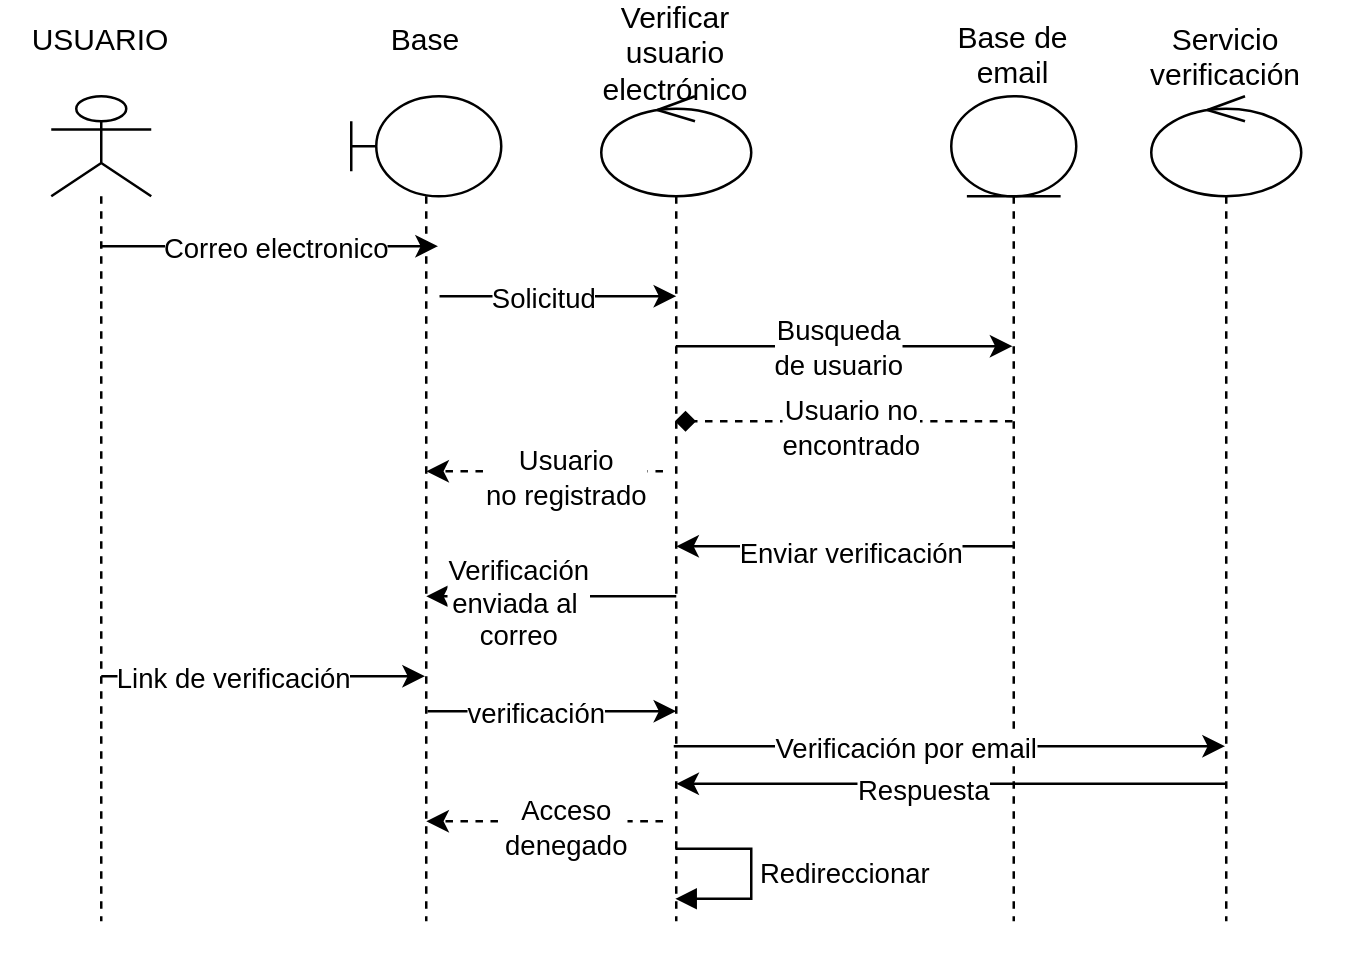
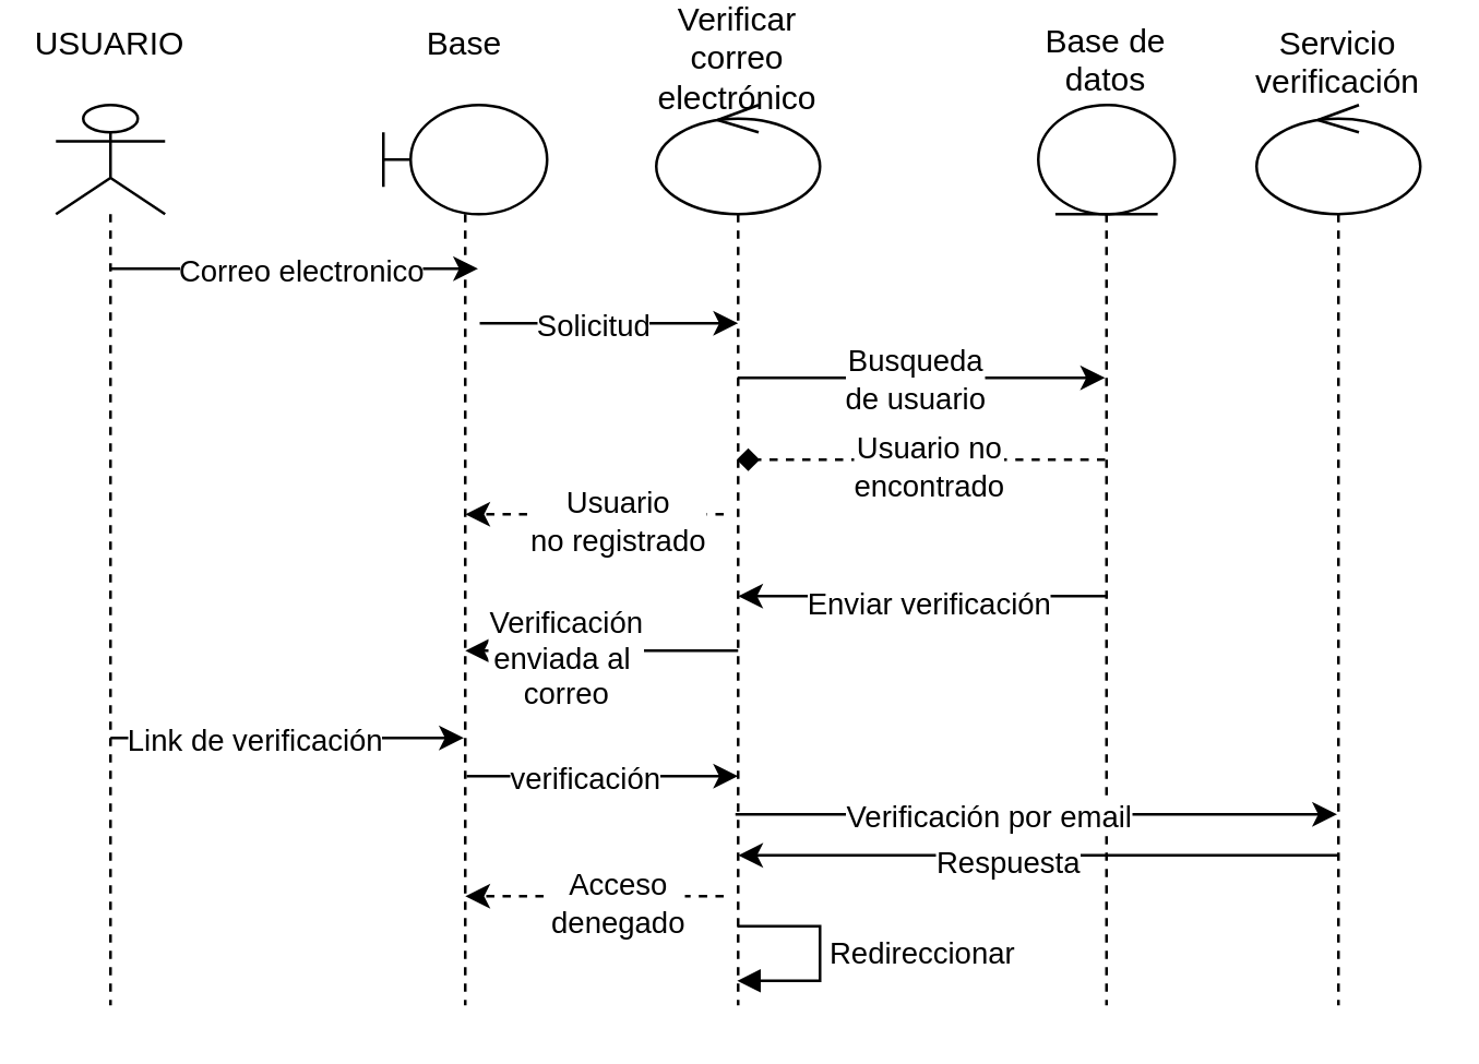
  <mxCell id="0" />
  <mxCell id="1" parent="0" />
  <mxCell id="2" value="USUARIO" style="shape=umlLifeline;participant=umlActor;perimeter=lifelinePerimeter;whiteSpace=wrap;html=1;container=1;collapsible=0;recursiveResize=0;verticalAlign=top;spacingTop=-36;outlineConnect=0;spacingBottom=100;" vertex="1" parent="1"><mxGeometry x="20" y="20" width="40" height="330" as="geometry" /></mxCell>
- <mxCell id="3" value="Base de email" style="shape=umlLifeline;participant=umlEntity;perimeter=lifelinePerimeter;whiteSpace=wrap;html=1;container=1;collapsible=0;recursiveResize=0;verticalAlign=top;spacingTop=-37;outlineConnect=0;spacingBottom=5;" vertex="1" parent="1"><mxGeometry x="380" y="20" width="50" height="330" as="geometry" /></mxCell>
- <mxCell id="4" value="Verificar usuario electrónico" style="shape=umlLifeline;participant=umlControl;perimeter=lifelinePerimeter;whiteSpace=wrap;html=1;container=1;collapsible=0;recursiveResize=0;verticalAlign=top;spacingTop=-45;outlineConnect=0;" vertex="1" parent="1"><mxGeometry x="240" y="20" width="60" height="330" as="geometry" /></mxCell>
+ <mxCell id="3" value="Base de datos" style="shape=umlLifeline;participant=umlEntity;perimeter=lifelinePerimeter;whiteSpace=wrap;html=1;container=1;collapsible=0;recursiveResize=0;verticalAlign=top;spacingTop=-37;outlineConnect=0;spacingBottom=5;" vertex="1" parent="1"><mxGeometry x="380" y="20" width="50" height="330" as="geometry" /></mxCell>
+ <mxCell id="4" value="Verificar correo electrónico" style="shape=umlLifeline;participant=umlControl;perimeter=lifelinePerimeter;whiteSpace=wrap;html=1;container=1;collapsible=0;recursiveResize=0;verticalAlign=top;spacingTop=-45;outlineConnect=0;" vertex="1" parent="1"><mxGeometry x="240" y="20" width="60" height="330" as="geometry" /></mxCell>
  <mxCell id="5" value="Base" style="shape=umlLifeline;participant=umlBoundary;perimeter=lifelinePerimeter;whiteSpace=wrap;html=1;container=1;collapsible=0;recursiveResize=0;verticalAlign=top;spacingTop=-36;outlineConnect=0;" vertex="1" parent="1"><mxGeometry x="140" y="20" width="60" height="330" as="geometry" /></mxCell>
  <mxCell id="6" value="" style="endArrow=classic;html=1;" edge="1" parent="1"><mxGeometry width="50" height="50" relative="1" as="geometry"><mxPoint x="40" y="80" as="sourcePoint" /><mxPoint x="174.69" y="80" as="targetPoint" /><Array as="points"><mxPoint x="160.19" y="80" /></Array></mxGeometry></mxCell>
  <mxCell id="7" value="Correo electronico" style="edgeLabel;html=1;align=center;verticalAlign=middle;resizable=0;points=[];" vertex="1" connectable="0" parent="6"><mxGeometry x="-0.315" y="1" relative="1" as="geometry"><mxPoint x="23.79" y="1" as="offset" /></mxGeometry></mxCell>
  <mxCell id="8" value="" style="endArrow=classic;html=1;" edge="1" parent="1"><mxGeometry width="50" height="50" relative="1" as="geometry"><mxPoint x="175.31" y="100" as="sourcePoint" /><mxPoint x="270" y="100" as="targetPoint" /><Array as="points" /></mxGeometry></mxCell>
  <mxCell id="9" value="Solicitud" style="edgeLabel;html=1;align=center;verticalAlign=middle;resizable=0;points=[];" vertex="1" connectable="0" parent="8"><mxGeometry x="-0.315" y="1" relative="1" as="geometry"><mxPoint x="8.83" y="1" as="offset" /></mxGeometry></mxCell>
  <mxCell id="10" value="" style="endArrow=diamond;html=1;dashed=1;" edge="1" parent="1" source="3" target="4"><mxGeometry width="50" height="50" relative="1" as="geometry"><mxPoint x="310" y="230" as="sourcePoint" /><mxPoint x="360" y="180" as="targetPoint" /><Array as="points"><mxPoint x="390" y="150" /><mxPoint x="380" y="150" /></Array></mxGeometry></mxCell>
  <mxCell id="11" value="Usuario no &lt;br&gt;encontrado" style="edgeLabel;html=1;align=center;verticalAlign=middle;resizable=0;points=[];" vertex="1" connectable="0" parent="10"><mxGeometry x="0.308" y="2" relative="1" as="geometry"><mxPoint x="22.6" as="offset" /></mxGeometry></mxCell>
  <mxCell id="12" value="" style="endArrow=classic;html=1;" edge="1" parent="1"><mxGeometry width="50" height="50" relative="1" as="geometry"><mxPoint x="269.81" y="120" as="sourcePoint" /><mxPoint x="404.5" y="120" as="targetPoint" /><Array as="points" /></mxGeometry></mxCell>
  <mxCell id="13" value="Busqueda &lt;br&gt;de usuario" style="edgeLabel;html=1;align=center;verticalAlign=middle;resizable=0;points=[];" vertex="1" connectable="0" parent="12"><mxGeometry x="-0.315" y="1" relative="1" as="geometry"><mxPoint x="18.48" y="1" as="offset" /></mxGeometry></mxCell>
  <mxCell id="14" value="" style="endArrow=classic;html=1;dashed=1;" edge="1" parent="1"><mxGeometry width="50" height="50" relative="1" as="geometry"><mxPoint x="264.69" y="170" as="sourcePoint" /><mxPoint x="170" y="170" as="targetPoint" /><Array as="points"><mxPoint x="250.19" y="170" /><mxPoint x="240.19" y="170" /></Array></mxGeometry></mxCell>
  <mxCell id="15" value="Usuario &lt;br&gt;no registrado" style="edgeLabel;html=1;align=center;verticalAlign=middle;resizable=0;points=[];" vertex="1" connectable="0" parent="14"><mxGeometry x="0.308" y="2" relative="1" as="geometry"><mxPoint x="22.6" as="offset" /></mxGeometry></mxCell>
  <mxCell id="16" value="" style="endArrow=classic;html=1;" edge="1" parent="1"><mxGeometry width="50" height="50" relative="1" as="geometry"><mxPoint x="404.69" y="200" as="sourcePoint" /><mxPoint x="270" y="200" as="targetPoint" /><Array as="points"><mxPoint x="390.19" y="200" /><mxPoint x="380.19" y="200" /></Array></mxGeometry></mxCell>
  <mxCell id="17" value="Enviar verificación" style="edgeLabel;html=1;align=center;verticalAlign=middle;resizable=0;points=[];" vertex="1" connectable="0" parent="16"><mxGeometry x="0.308" y="2" relative="1" as="geometry"><mxPoint x="22.6" as="offset" /></mxGeometry></mxCell>
  <mxCell id="18" value="" style="endArrow=classic;html=1;" edge="1" parent="1"><mxGeometry width="50" height="50" relative="1" as="geometry"><mxPoint x="270" y="220" as="sourcePoint" /><mxPoint x="170" y="220" as="targetPoint" /><Array as="points" /></mxGeometry></mxCell>
  <mxCell id="19" value="Verificación&lt;br&gt;enviada al&amp;nbsp;&lt;br&gt;correo" style="edgeLabel;html=1;align=center;verticalAlign=middle;resizable=0;points=[];" vertex="1" connectable="0" parent="18"><mxGeometry x="0.308" y="2" relative="1" as="geometry"><mxPoint x="1.34" as="offset" /></mxGeometry></mxCell>
  <mxCell id="20" value="" style="endArrow=classic;html=1;" edge="1" parent="1"><mxGeometry width="50" height="50" relative="1" as="geometry"><mxPoint x="40" y="252" as="sourcePoint" /><mxPoint x="169.5" y="252" as="targetPoint" /><Array as="points" /></mxGeometry></mxCell>
  <mxCell id="21" value="Link de verificación" style="edgeLabel;html=1;align=center;verticalAlign=middle;resizable=0;points=[];" vertex="1" connectable="0" parent="20"><mxGeometry x="-0.315" y="1" relative="1" as="geometry"><mxPoint x="8.83" y="1" as="offset" /></mxGeometry></mxCell>
  <mxCell id="22" value="" style="endArrow=classic;html=1;" edge="1" parent="1"><mxGeometry width="50" height="50" relative="1" as="geometry"><mxPoint x="170.5" y="266" as="sourcePoint" /><mxPoint x="270" y="266" as="targetPoint" /><Array as="points" /></mxGeometry></mxCell>
  <mxCell id="23" value="verificación" style="edgeLabel;html=1;align=center;verticalAlign=middle;resizable=0;points=[];" vertex="1" connectable="0" parent="22"><mxGeometry x="-0.315" y="1" relative="1" as="geometry"><mxPoint x="8.83" y="1" as="offset" /></mxGeometry></mxCell>
  <mxCell id="24" value="" style="endArrow=classic;html=1;" edge="1" parent="1"><mxGeometry width="50" height="50" relative="1" as="geometry"><mxPoint x="269" y="280" as="sourcePoint" /><mxPoint x="489.5" y="280" as="targetPoint" /><Array as="points" /></mxGeometry></mxCell>
  <mxCell id="25" value="Verificación por email" style="edgeLabel;html=1;align=center;verticalAlign=middle;resizable=0;points=[];" vertex="1" connectable="0" parent="24"><mxGeometry x="-0.315" y="1" relative="1" as="geometry"><mxPoint x="16.72" y="1" as="offset" /></mxGeometry></mxCell>
  <mxCell id="26" value="Servicio verificación" style="shape=umlLifeline;participant=umlControl;perimeter=lifelinePerimeter;whiteSpace=wrap;html=1;container=1;collapsible=0;recursiveResize=0;verticalAlign=top;spacingTop=-36;outlineConnect=0;" vertex="1" parent="1"><mxGeometry x="460" y="20" width="60" height="330" as="geometry" /></mxCell>
  <mxCell id="27" value="" style="endArrow=classic;html=1;" edge="1" parent="1"><mxGeometry width="50" height="50" relative="1" as="geometry"><mxPoint x="489.5" y="295" as="sourcePoint" /><mxPoint x="270.024" y="295" as="targetPoint" /><Array as="points"><mxPoint x="472.19" y="295" /><mxPoint x="462.19" y="295" /></Array></mxGeometry></mxCell>
  <mxCell id="28" value="Respuesta" style="edgeLabel;html=1;align=center;verticalAlign=middle;resizable=0;points=[];" vertex="1" connectable="0" parent="27"><mxGeometry x="0.308" y="2" relative="1" as="geometry"><mxPoint x="22.6" as="offset" /></mxGeometry></mxCell>
  <mxCell id="29" value="Redireccionar&amp;nbsp;" style="edgeStyle=orthogonalEdgeStyle;html=1;align=left;spacingLeft=2;endArrow=block;rounded=0;" edge="1" parent="1"><mxGeometry relative="1" as="geometry"><mxPoint x="269.667" y="321" as="sourcePoint" /><Array as="points"><mxPoint x="300" y="321" /><mxPoint x="300" y="341" /></Array><mxPoint x="269.667" y="341" as="targetPoint" /></mxGeometry></mxCell>
  <mxCell id="30" value="" style="endArrow=classic;html=1;dashed=1;" edge="1" parent="1"><mxGeometry width="50" height="50" relative="1" as="geometry"><mxPoint x="264.69" y="310" as="sourcePoint" /><mxPoint x="170" y="310" as="targetPoint" /><Array as="points"><mxPoint x="250.19" y="310" /><mxPoint x="240.19" y="310" /></Array></mxGeometry></mxCell>
  <mxCell id="31" value="Acceso &lt;br&gt;denegado" style="edgeLabel;html=1;align=center;verticalAlign=middle;resizable=0;points=[];" vertex="1" connectable="0" parent="30"><mxGeometry x="0.308" y="2" relative="1" as="geometry"><mxPoint x="22.6" as="offset" /></mxGeometry></mxCell>
